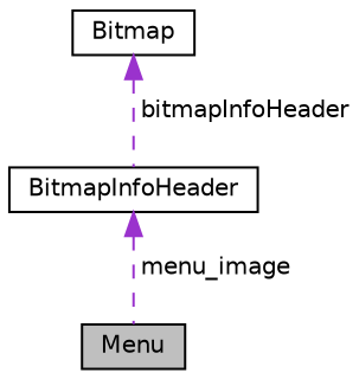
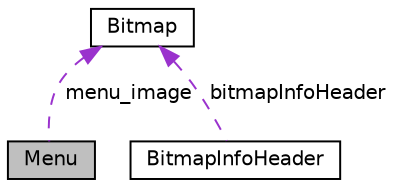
  digraph {
    node [color=black fillcolor=white fontname=Helvetica fontsize=10 shape=record style=filled]
    edge [color=darkorchid3 dir=back fontname=Helvetica fontsize=10 labelfontname=Helvetica labelfontsize=10 style=dashed]
    n1 [fillcolor=grey75 fontcolor=black height=0.2 label=Menu width=0.4]
    n2 [height=0.2 label=Bitmap width=0.4]
    n3 [height=0.2 label=BitmapInfoHeader width=0.4]
-   n3 -> n1 [label=" menu_image"]
+   n2 -> n1 [label=" menu_image"]
    n2 -> n3 [label=" bitmapInfoHeader"]
  }
